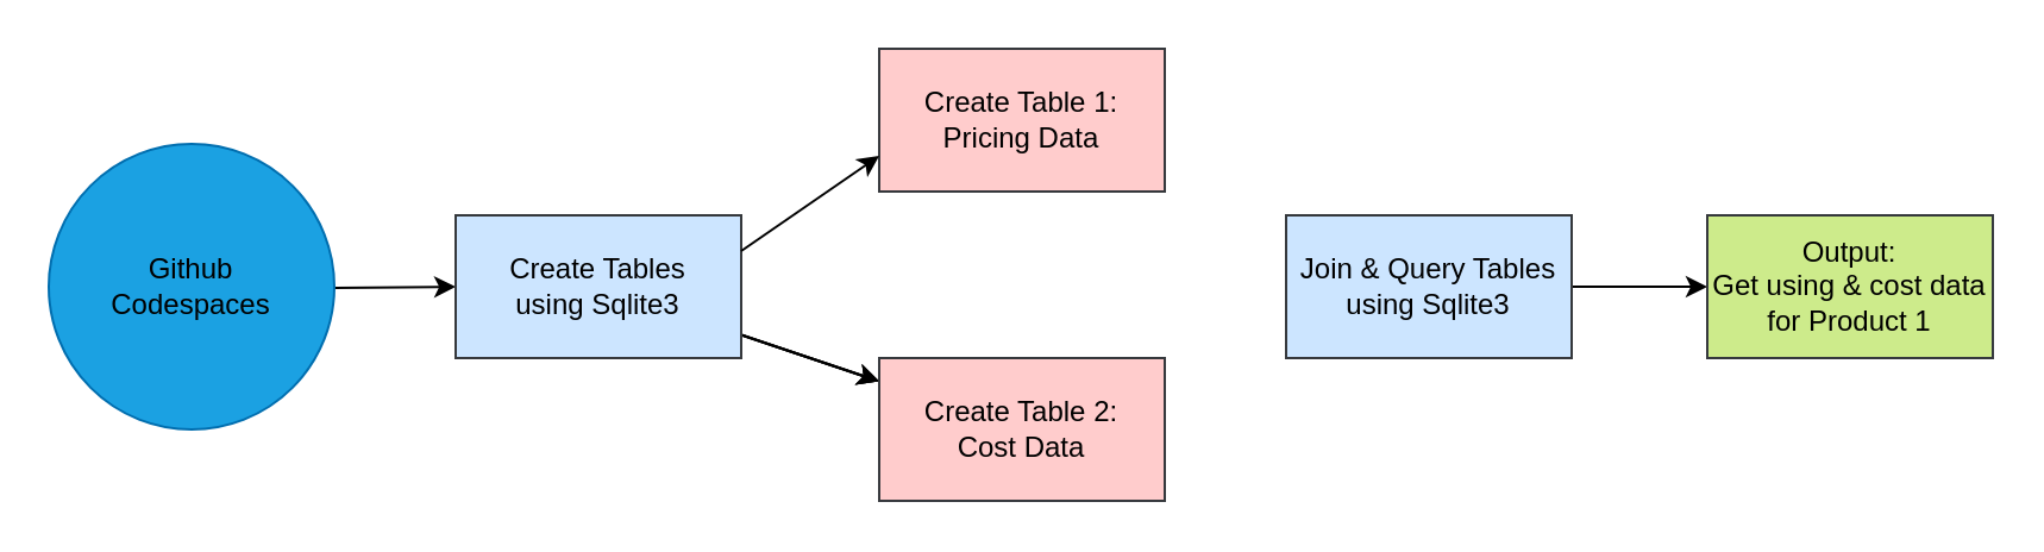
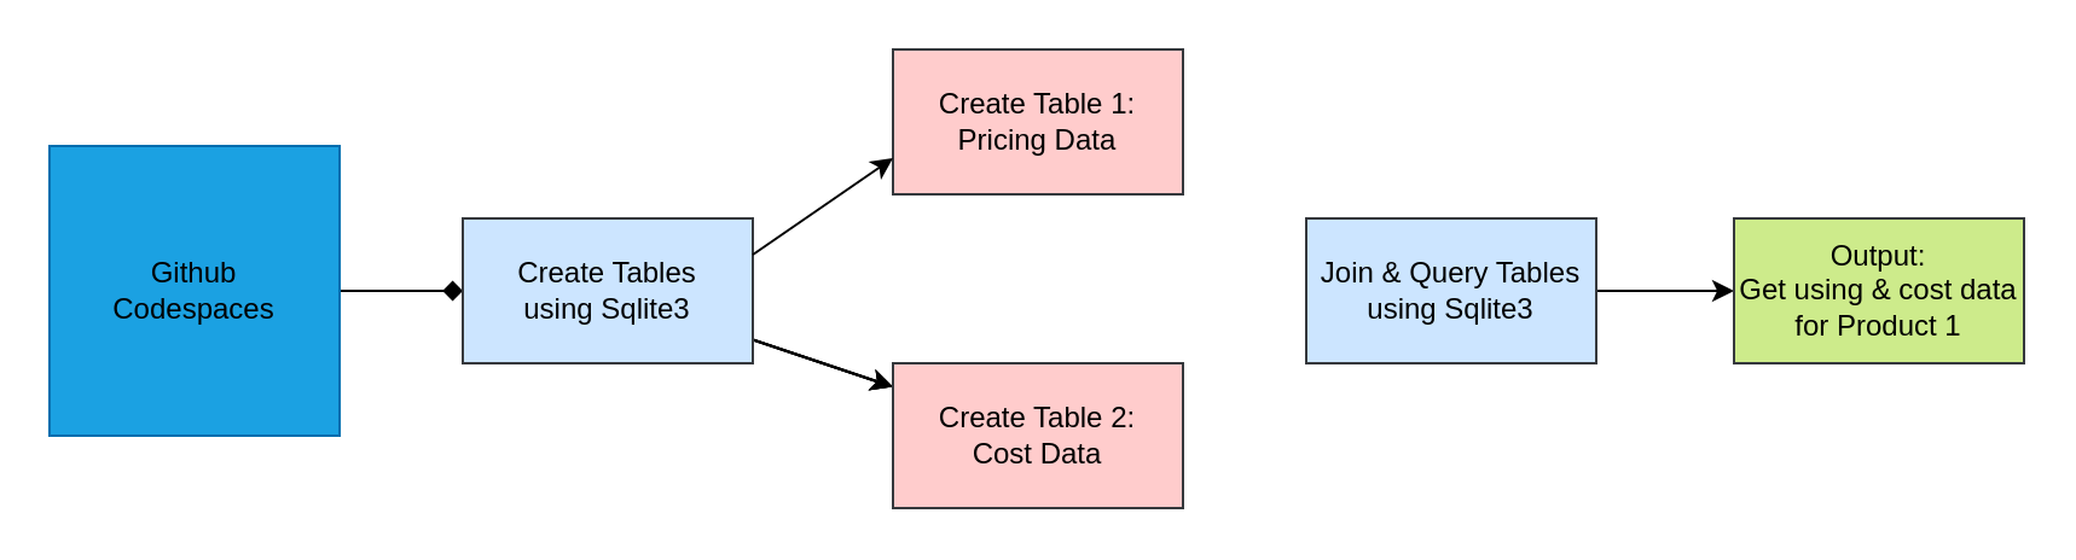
  <mxCell id="0" />
  <mxCell id="1" parent="0" />
- <mxCell id="2" value="" style="edgeStyle=none;html=1;fontColor=#000000;" edge="1" parent="1" source="3" target="7"><mxGeometry relative="1" as="geometry" /></mxCell>
- <mxCell id="3" value="&lt;font color=&quot;#000000&quot;&gt;Github &lt;br&gt;Codespaces&lt;/font&gt;" style="ellipse;whiteSpace=wrap;html=1;aspect=fixed;fillColor=#1ba1e2;strokeColor=#006EAF;fontColor=#ffffff;" vertex="1" parent="1"><mxGeometry x="20" y="60" width="120" height="120" as="geometry" /></mxCell>
+ <mxCell id="2" value="" style="edgeStyle=none;html=1;fontColor=#000000;endArrow=diamond;" edge="1" parent="1" source="3" target="7"><mxGeometry relative="1" as="geometry" /></mxCell>
+ <mxCell id="3" value="&lt;font color=&quot;#000000&quot;&gt;Github &lt;br&gt;Codespaces&lt;/font&gt;" style="whiteSpace=wrap;html=1;aspect=fixed;fillColor=#1ba1e2;strokeColor=#006EAF;fontColor=#ffffff;rounded=0;" vertex="1" parent="1"><mxGeometry x="20" y="60" width="120" height="120" as="geometry" /></mxCell>
  <mxCell id="4" value="" style="edgeStyle=none;html=1;fontColor=#000000;" edge="1" parent="1" source="7" target="9"><mxGeometry relative="1" as="geometry" /></mxCell>
  <mxCell id="5" value="" style="edgeStyle=none;html=1;fontColor=#000000;" edge="1" parent="1" source="7" target="9"><mxGeometry relative="1" as="geometry" /></mxCell>
  <mxCell id="6" value="" style="edgeStyle=none;html=1;fontColor=#000000;" edge="1" parent="1" source="7" target="9"><mxGeometry relative="1" as="geometry" /></mxCell>
  <mxCell id="7" value="&lt;font color=&quot;#000000&quot;&gt;Create Tables &lt;br&gt;using Sqlite3&lt;/font&gt;" style="rounded=0;whiteSpace=wrap;html=1;fillColor=#cce5ff;strokeColor=#36393d;" vertex="1" parent="1"><mxGeometry x="191" y="90" width="120" height="60" as="geometry" /></mxCell>
  <mxCell id="8" value="&lt;font&gt;Create Table 1:&lt;br&gt;Pricing Data&lt;/font&gt;" style="rounded=0;whiteSpace=wrap;html=1;fillColor=#ffcccc;strokeColor=#36393d;fontColor=#000000;" vertex="1" parent="1"><mxGeometry x="369" y="20" width="120" height="60" as="geometry" /></mxCell>
  <mxCell id="9" value="&lt;span style=&quot;&quot;&gt;Create Table 2:&lt;/span&gt;&lt;br style=&quot;&quot;&gt;&lt;span style=&quot;&quot;&gt;Cost Data&lt;/span&gt;" style="rounded=0;whiteSpace=wrap;html=1;fillColor=#ffcccc;strokeColor=#36393d;fontColor=#000000;" vertex="1" parent="1"><mxGeometry x="369" y="150" width="120" height="60" as="geometry" /></mxCell>
  <mxCell id="10" value="" style="edgeStyle=none;html=1;fontColor=#000000;" edge="1" parent="1" source="11" target="12"><mxGeometry relative="1" as="geometry" /></mxCell>
  <mxCell id="11" value="&lt;font color=&quot;#000000&quot;&gt;Join &amp;amp; Query Tables using Sqlite3&lt;/font&gt;" style="rounded=0;whiteSpace=wrap;html=1;fillColor=#cce5ff;strokeColor=#36393d;" vertex="1" parent="1"><mxGeometry x="540" y="90" width="120" height="60" as="geometry" /></mxCell>
  <mxCell id="12" value="Output: &lt;br&gt;Get using &amp;amp; cost data for Product 1" style="rounded=0;whiteSpace=wrap;html=1;fillColor=#cdeb8b;strokeColor=#36393d;fontColor=#000000;" vertex="1" parent="1"><mxGeometry x="717" y="90" width="120" height="60" as="geometry" /></mxCell>
  <mxCell id="13" value="" style="edgeStyle=none;html=1;fontColor=#000000;entryX=0;entryY=0.75;entryDx=0;entryDy=0;exitX=1;exitY=0.25;exitDx=0;exitDy=0;" edge="1" parent="1" source="7" target="8"><mxGeometry relative="1" as="geometry"><mxPoint x="321" y="150.225" as="sourcePoint" /><mxPoint x="379" y="169.775" as="targetPoint" /></mxGeometry></mxCell>
